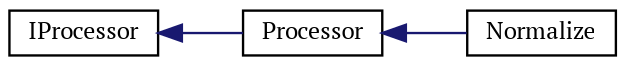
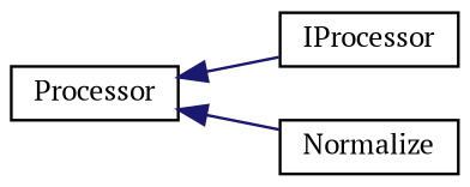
  digraph {
    fontname="PT Serif"
    rankdir=LR
    node [color=black fillcolor=white fontname="PT Serif" fontsize=10 shape=record style=filled]
    edge [color=midnightblue dir=back fontname="PT Serif" fontsize=10 labelfontname=Helvetica labelfontsize=10 style=solid]
    n1 [height=0.2 label=IProcessor width=0.4]
    n2 [height=0.2 label=Processor width=0.4]
    n3 [height=0.2 label=Normalize width=0.4]
-   n1 -> n2
+   n2 -> n1
    n2 -> n3
  }
